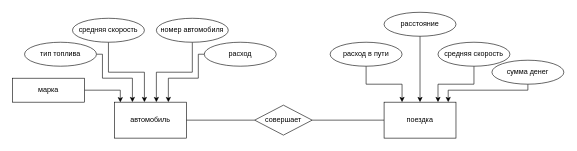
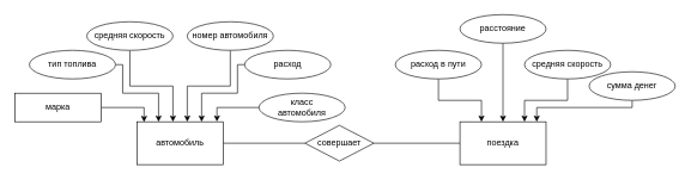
  <mxCell id="0" />
  <mxCell id="1" parent="0" />
  <mxCell id="2" style="edgeStyle=orthogonalEdgeStyle;rounded=0;orthogonalLoop=1;jettySize=auto;html=1;exitX=1;exitY=0.5;exitDx=0;exitDy=0;entryX=0;entryY=0.5;entryDx=0;entryDy=0;endArrow=none;endFill=0;" parent="1" source="3" target="15" edge="1"><mxGeometry relative="1" as="geometry" /></mxCell>
  <mxCell id="3" value="автомобиль" style="rounded=0;whiteSpace=wrap;html=1;" parent="1" vertex="1"><mxGeometry x="190" y="170" width="120" height="60" as="geometry" /></mxCell>
  <mxCell id="4" style="edgeStyle=orthogonalEdgeStyle;rounded=0;orthogonalLoop=1;jettySize=auto;html=1;entryX=0.75;entryY=0;entryDx=0;entryDy=0;endArrow=classic;endFill=1;" parent="1" source="5" target="3" edge="1"><mxGeometry relative="1" as="geometry"><Array as="points"><mxPoint x="330" y="90" /><mxPoint x="330" y="130" /><mxPoint x="280" y="130" /></Array></mxGeometry></mxCell>
  <mxCell id="5" value="расход" style="ellipse;whiteSpace=wrap;html=1;" parent="1" vertex="1"><mxGeometry x="340" y="70" width="120" height="40" as="geometry" /></mxCell>
  <mxCell id="6" style="edgeStyle=orthogonalEdgeStyle;rounded=0;orthogonalLoop=1;jettySize=auto;html=1;exitX=0.5;exitY=1;exitDx=0;exitDy=0;endArrow=classic;endFill=1;entryX=0.417;entryY=0;entryDx=0;entryDy=0;entryPerimeter=0;" parent="1" source="7" target="3" edge="1"><mxGeometry relative="1" as="geometry"><mxPoint x="240" y="150" as="targetPoint" /></mxGeometry></mxCell>
  <mxCell id="7" value="средняя скорость" style="ellipse;whiteSpace=wrap;html=1;" parent="1" vertex="1"><mxGeometry x="120" y="30" width="120" height="40" as="geometry" /></mxCell>
  <mxCell id="8" style="edgeStyle=orthogonalEdgeStyle;rounded=0;orthogonalLoop=1;jettySize=auto;html=1;entryX=0.082;entryY=0.005;entryDx=0;entryDy=0;entryPerimeter=0;endArrow=classic;endFill=1;" parent="1" source="9" target="3" edge="1"><mxGeometry relative="1" as="geometry" /></mxCell>
  <mxCell id="9" value="марка" style="whiteSpace=wrap;html=1;rounded=0;" parent="1" vertex="1"><mxGeometry x="20" y="130" width="120" height="40" as="geometry" /></mxCell>
+ <mxCell id="10" style="edgeStyle=orthogonalEdgeStyle;rounded=0;orthogonalLoop=1;jettySize=auto;html=1;entryX=0.928;entryY=-0.004;entryDx=0;entryDy=0;entryPerimeter=0;endArrow=classic;endFill=1;" parent="1" source="11" target="3" edge="1"><mxGeometry relative="1" as="geometry" /></mxCell>
+ <mxCell id="11" value="&lt;div&gt;класс &lt;br&gt;&lt;/div&gt;&lt;div&gt;автомобиля&lt;/div&gt;" style="ellipse;whiteSpace=wrap;html=1;" parent="1" vertex="1"><mxGeometry x="360" y="130" width="120" height="40" as="geometry" /></mxCell>
  <mxCell id="12" style="edgeStyle=orthogonalEdgeStyle;rounded=0;orthogonalLoop=1;jettySize=auto;html=1;entryX=0.25;entryY=0;entryDx=0;entryDy=0;endArrow=classic;endFill=1;" parent="1" source="13" target="3" edge="1"><mxGeometry relative="1" as="geometry"><Array as="points"><mxPoint x="170" y="130" /><mxPoint x="220" y="130" /></Array></mxGeometry></mxCell>
  <mxCell id="13" value="тип топлива" style="ellipse;whiteSpace=wrap;html=1;" parent="1" vertex="1"><mxGeometry x="40" y="70" width="120" height="40" as="geometry" /></mxCell>
  <mxCell id="14" style="edgeStyle=orthogonalEdgeStyle;rounded=0;orthogonalLoop=1;jettySize=auto;html=1;exitX=1;exitY=0.5;exitDx=0;exitDy=0;entryX=0;entryY=0.5;entryDx=0;entryDy=0;endArrow=none;endFill=0;" parent="1" source="15" target="16" edge="1"><mxGeometry relative="1" as="geometry" /></mxCell>
  <mxCell id="15" value="совершает" style="rhombus;whiteSpace=wrap;html=1;" parent="1" vertex="1"><mxGeometry x="424" y="175" width="96" height="50" as="geometry" /></mxCell>
  <mxCell id="16" value="поездка" style="rounded=0;whiteSpace=wrap;html=1;" parent="1" vertex="1"><mxGeometry x="640" y="170" width="120" height="60" as="geometry" /></mxCell>
  <mxCell id="17" style="edgeStyle=orthogonalEdgeStyle;rounded=0;orthogonalLoop=1;jettySize=auto;html=1;entryX=0.5;entryY=0;entryDx=0;entryDy=0;endArrow=classic;endFill=1;" parent="1" source="18" target="16" edge="1"><mxGeometry relative="1" as="geometry" /></mxCell>
  <mxCell id="18" value="расстояние" style="ellipse;whiteSpace=wrap;html=1;" parent="1" vertex="1"><mxGeometry x="640" y="20" width="120" height="40" as="geometry" /></mxCell>
  <mxCell id="19" style="edgeStyle=orthogonalEdgeStyle;rounded=0;orthogonalLoop=1;jettySize=auto;html=1;entryX=0.25;entryY=0;entryDx=0;entryDy=0;endArrow=classic;endFill=1;" parent="1" source="20" target="16" edge="1"><mxGeometry relative="1" as="geometry" /></mxCell>
  <mxCell id="20" value="расход в пути" style="ellipse;whiteSpace=wrap;html=1;" parent="1" vertex="1"><mxGeometry x="550" y="70" width="120" height="40" as="geometry" /></mxCell>
  <mxCell id="21" style="edgeStyle=orthogonalEdgeStyle;rounded=0;orthogonalLoop=1;jettySize=auto;html=1;entryX=0.75;entryY=0;entryDx=0;entryDy=0;endArrow=classic;endFill=1;" parent="1" source="22" target="16" edge="1"><mxGeometry relative="1" as="geometry" /></mxCell>
  <mxCell id="22" value="средняя скорость" style="ellipse;whiteSpace=wrap;html=1;" parent="1" vertex="1"><mxGeometry x="730" y="70" width="120" height="40" as="geometry" /></mxCell>
  <mxCell id="23" style="edgeStyle=orthogonalEdgeStyle;rounded=0;orthogonalLoop=1;jettySize=auto;html=1;entryX=0.892;entryY=0;entryDx=0;entryDy=0;entryPerimeter=0;endArrow=classic;endFill=1;" parent="1" source="24" target="16" edge="1"><mxGeometry relative="1" as="geometry"><Array as="points"><mxPoint x="747" y="150" /></Array></mxGeometry></mxCell>
  <mxCell id="24" value="сумма денег" style="ellipse;whiteSpace=wrap;html=1;" parent="1" vertex="1"><mxGeometry x="820" y="100" width="120" height="40" as="geometry" /></mxCell>
  <mxCell id="25" style="edgeStyle=orthogonalEdgeStyle;rounded=0;orthogonalLoop=1;jettySize=auto;html=1;" edge="1" parent="1" source="26"><mxGeometry relative="1" as="geometry"><mxPoint x="260" y="170" as="targetPoint" /><Array as="points"><mxPoint x="320" y="120" /><mxPoint x="260" y="120" /></Array></mxGeometry></mxCell>
  <mxCell id="26" value="номер автомобиля" style="ellipse;whiteSpace=wrap;html=1;" vertex="1" parent="1"><mxGeometry x="260" y="30" width="120" height="40" as="geometry" /></mxCell>
